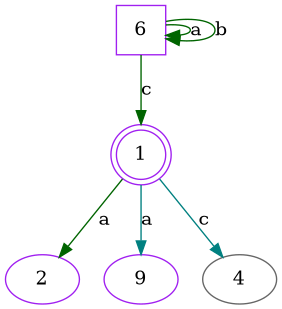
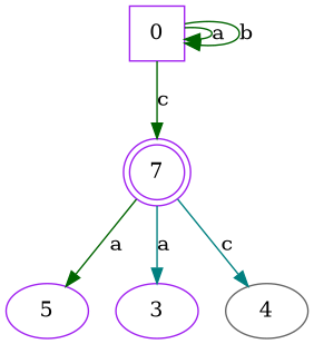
  digraph {
    rankdir=TB
    node [color=purple]
    edge [color=darkgreen]
-   0 [shape=square label=6]
-   1 [shape=doublecircle]
-   2
-   3 [label=9]
+   0 [shape=square]
+   1 [shape=doublecircle label=7]
+   2 [label=5]
+   3
    4 [color=gray40]
    0 -> 0 [label=a]
    0 -> 0 [label=b]
    0 -> 1 [label=c]
    1 -> 2 [label=a]
    1 -> 3 [color=teal label=a]
    1 -> 4 [color=teal label=c]
  }
